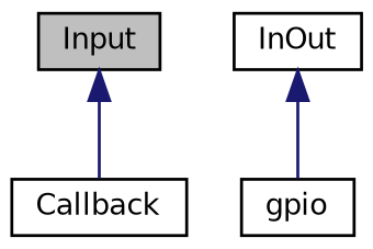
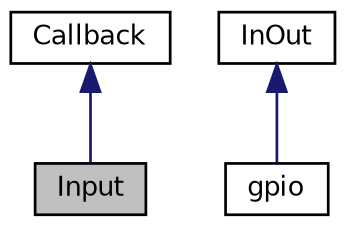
  digraph {
    node [color=black fillcolor=white fontname=Helvetica fontsize=10 shape=record style=filled]
    edge [color=midnightblue dir=back fontname=Helvetica fontsize=10 labelfontname=Helvetica labelfontsize=10 style=solid]
    n1 [fillcolor=grey75 fontcolor=black height=0.2 label=Input width=0.4]
    n2 [height=0.2 label=gpio width=0.4]
    n3 [height=0.2 label=InOut width=0.4]
    n4 [height=0.2 label=Callback width=0.4]
    n3 -> n2
-   n1 -> n4
+   n4 -> n1
  }
